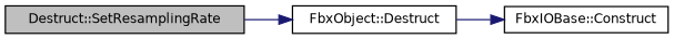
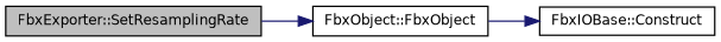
  digraph {
    rankdir=LR
    node [color=black fillcolor=white fontname=Helvetica fontsize=10 shape=record style=filled]
    edge [color=midnightblue fontname=Helvetica fontsize=10 labelfontname=Helvetica labelfontsize=10 style=solid]
-   n1 [fillcolor=grey75 fontcolor=black height=0.2 label="Destruct::SetResamplingRate" width=0.4]
-   n2 [height=0.2 label="FbxObject::Destruct" width=0.4]
+   n1 [fillcolor=grey75 fontcolor=black height=0.2 label="FbxExporter::SetResamplingRate" width=0.4]
+   n2 [height=0.2 label="FbxObject::FbxObject" width=0.4]
    n3 [height=0.2 label="FbxIOBase::Construct" width=0.4]
    n1 -> n2
    n2 -> n3
  }
